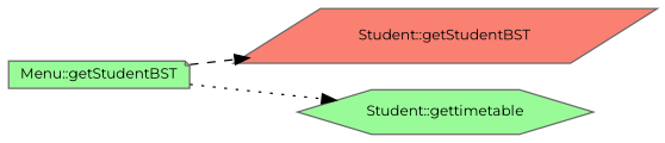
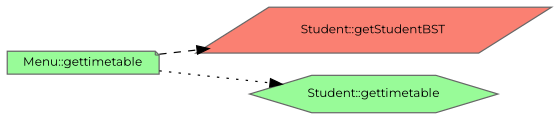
  digraph {
    fontname=Montserrat
    rankdir=LR
    node [color=grey40 fillcolor=palegreen fontname=Montserrat fontsize=10 style=filled]
    edge [color=black fontname=Montserrat fontsize=10 labelfontname=Helvetica labelfontsize=10]
-   n1 [color=gray40 fontcolor=black height=0.2 label="Menu::getStudentBST" shape=note width=0.4]
+   n1 [color=gray40 fontcolor=black height=0.2 label="Menu::gettimetable" shape=note width=0.4]
    n2 [fillcolor=salmon height=0.2 label="Student::getStudentBST" shape=parallelogram width=0.4]
    n3 [height=0.2 label="Student::gettimetable" shape=hexagon width=0.4]
    n1 -> n2 [style=dashed]
    n1 -> n3 [style=dotted]
  }
